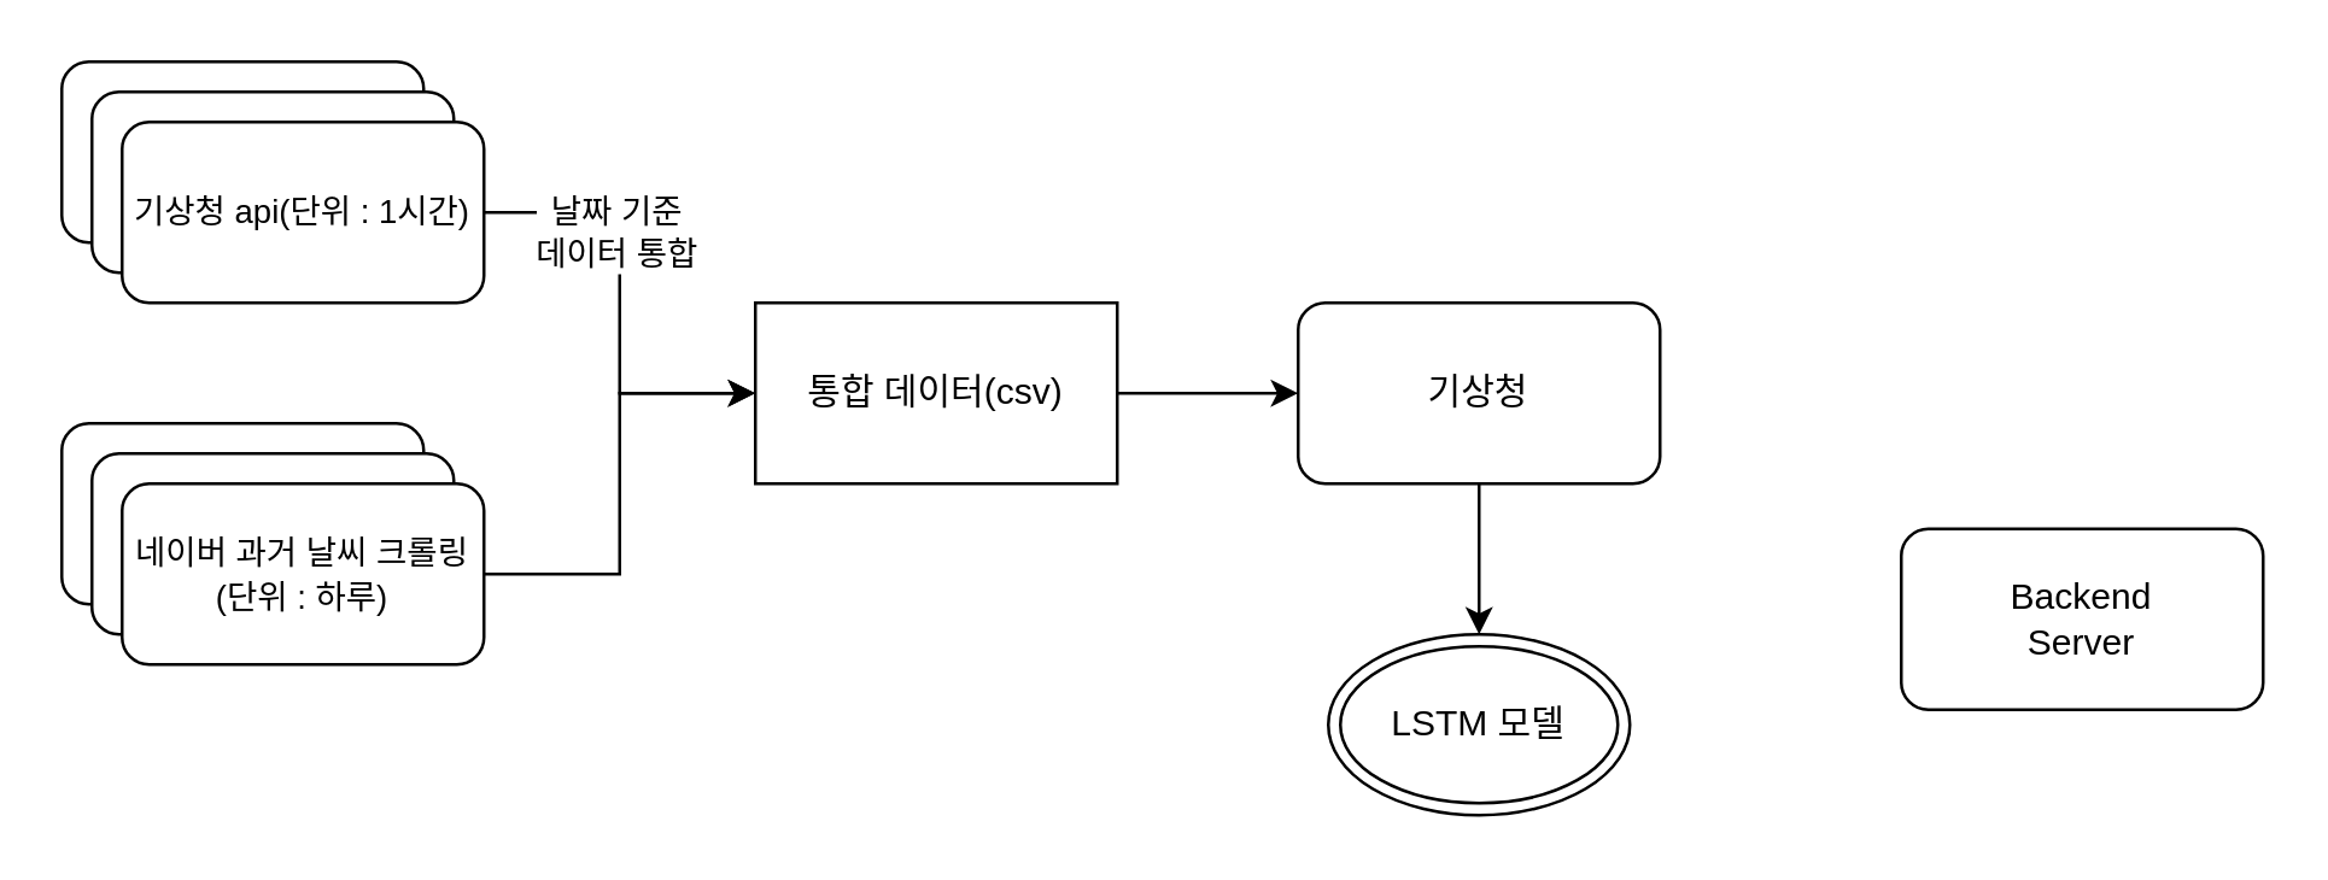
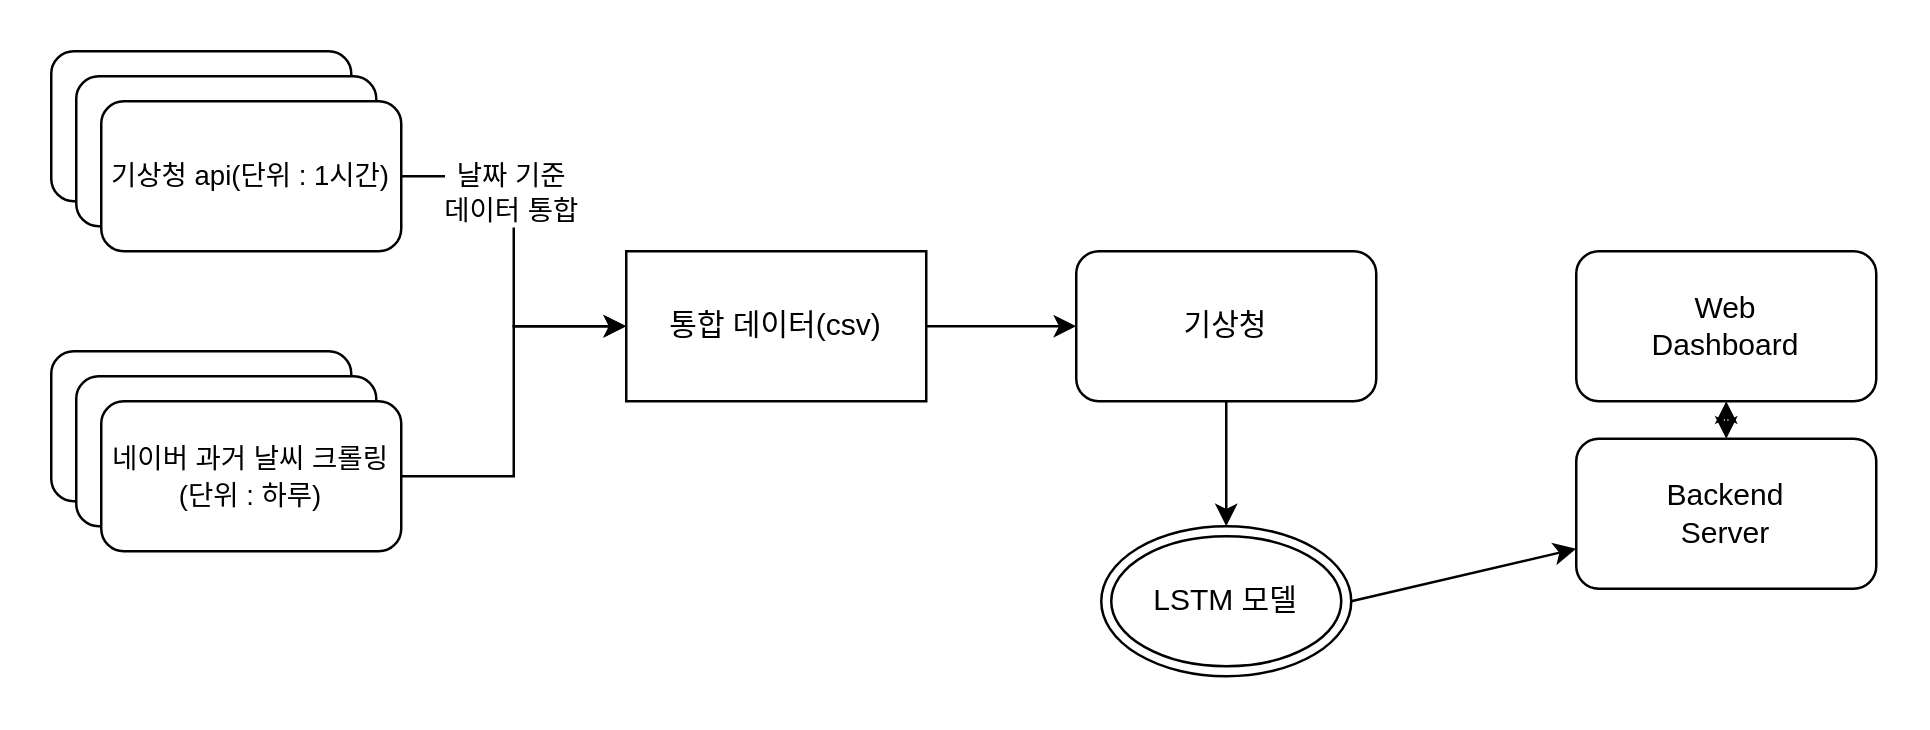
  <mxCell id="0" />
  <mxCell id="1" parent="0" />
  <mxCell id="2" value="" style="rounded=1;whiteSpace=wrap;html=1;" vertex="1" parent="1"><mxGeometry x="20" y="20" width="120" height="60" as="geometry" /></mxCell>
  <mxCell id="3" value="" style="rounded=1;whiteSpace=wrap;html=1;" vertex="1" parent="1"><mxGeometry x="20" y="140" width="120" height="60" as="geometry" /></mxCell>
  <mxCell id="4" value="" style="rounded=1;whiteSpace=wrap;html=1;" vertex="1" parent="1"><mxGeometry x="30" y="30" width="120" height="60" as="geometry" /></mxCell>
  <mxCell id="5" style="edgeStyle=orthogonalEdgeStyle;rounded=0;orthogonalLoop=1;jettySize=auto;html=1;entryX=0;entryY=0.5;entryDx=0;entryDy=0;" edge="1" parent="1" source="7" target="11"><mxGeometry relative="1" as="geometry" /></mxCell>
  <mxCell id="6" value="날짜 기준&lt;div&gt;데이터 통합&lt;/div&gt;" style="edgeLabel;html=1;align=center;verticalAlign=middle;resizable=0;points=[];" vertex="1" connectable="0" parent="5"><mxGeometry x="-0.326" y="-2" relative="1" as="geometry"><mxPoint as="offset" /></mxGeometry></mxCell>
  <mxCell id="7" value="&lt;font style=&quot;font-size: 11px;&quot;&gt;기상청 api(단위 : 1시간)&lt;/font&gt;" style="rounded=1;whiteSpace=wrap;html=1;" vertex="1" parent="1"><mxGeometry x="40" y="40" width="120" height="60" as="geometry" /></mxCell>
  <mxCell id="8" value="" style="rounded=1;whiteSpace=wrap;html=1;" vertex="1" parent="1"><mxGeometry x="30" y="150" width="120" height="60" as="geometry" /></mxCell>
  <mxCell id="9" style="edgeStyle=orthogonalEdgeStyle;rounded=0;orthogonalLoop=1;jettySize=auto;html=1;exitX=1;exitY=0.5;exitDx=0;exitDy=0;entryX=0;entryY=0.5;entryDx=0;entryDy=0;" edge="1" parent="1" source="10" target="11"><mxGeometry relative="1" as="geometry" /></mxCell>
  <mxCell id="10" value="&lt;font style=&quot;font-size: 11px;&quot;&gt;네이버 과거 날씨 크롤링(단위 : 하루)&lt;/font&gt;" style="rounded=1;whiteSpace=wrap;html=1;" vertex="1" parent="1"><mxGeometry x="40" y="160" width="120" height="60" as="geometry" /></mxCell>
  <mxCell id="11" value="통합 데이터(csv)" style="whiteSpace=wrap;html=1;rounded=0;" vertex="1" parent="1"><mxGeometry x="250" y="100" width="120" height="60" as="geometry" /></mxCell>
  <mxCell id="12" style="edgeStyle=orthogonalEdgeStyle;rounded=0;orthogonalLoop=1;jettySize=auto;html=1;exitX=0.5;exitY=1;exitDx=0;exitDy=0;" edge="1" parent="1" source="13" target="15"><mxGeometry relative="1" as="geometry" /></mxCell>
  <mxCell id="13" value="기상청" style="rounded=1;whiteSpace=wrap;html=1;" vertex="1" parent="1"><mxGeometry x="430" y="100" width="120" height="60" as="geometry" /></mxCell>
  <mxCell id="14" value="" style="endArrow=classic;html=1;rounded=0;exitX=1;exitY=0.5;exitDx=0;exitDy=0;" edge="1" parent="1" source="11"><mxGeometry width="50" height="50" relative="1" as="geometry"><mxPoint x="460" y="180" as="sourcePoint" /><mxPoint x="430" y="130" as="targetPoint" /></mxGeometry></mxCell>
  <mxCell id="15" value="LSTM 모델" style="ellipse;shape=doubleEllipse;whiteSpace=wrap;html=1;" vertex="1" parent="1"><mxGeometry x="440" y="210" width="100" height="60" as="geometry" /></mxCell>
+ <mxCell id="16" value="Web&lt;div&gt;Dashboard&lt;/div&gt;" style="rounded=1;whiteSpace=wrap;html=1;" vertex="1" parent="1"><mxGeometry x="630" y="100" width="120" height="60" as="geometry" /></mxCell>
  <mxCell id="17" value="Backend&lt;div&gt;Server&lt;/div&gt;" style="rounded=1;whiteSpace=wrap;html=1;" vertex="1" parent="1"><mxGeometry x="630" y="175" width="120" height="60" as="geometry" /></mxCell>
+ <mxCell id="18" value="" style="endArrow=classic;startArrow=classic;html=1;rounded=0;entryX=0.5;entryY=1;entryDx=0;entryDy=0;exitX=0.5;exitY=0;exitDx=0;exitDy=0;" edge="1" parent="1" source="17" target="16"><mxGeometry width="50" height="50" relative="1" as="geometry"><mxPoint x="460" y="180" as="sourcePoint" /><mxPoint x="510" y="130" as="targetPoint" /></mxGeometry></mxCell>
+ <mxCell id="19" value="" style="endArrow=classic;html=1;rounded=0;exitX=1;exitY=0.5;exitDx=0;exitDy=0;" edge="1" parent="1" source="15" target="17"><mxGeometry width="50" height="50" relative="1" as="geometry"><mxPoint x="460" y="180" as="sourcePoint" /><mxPoint x="510" y="130" as="targetPoint" /></mxGeometry></mxCell>
